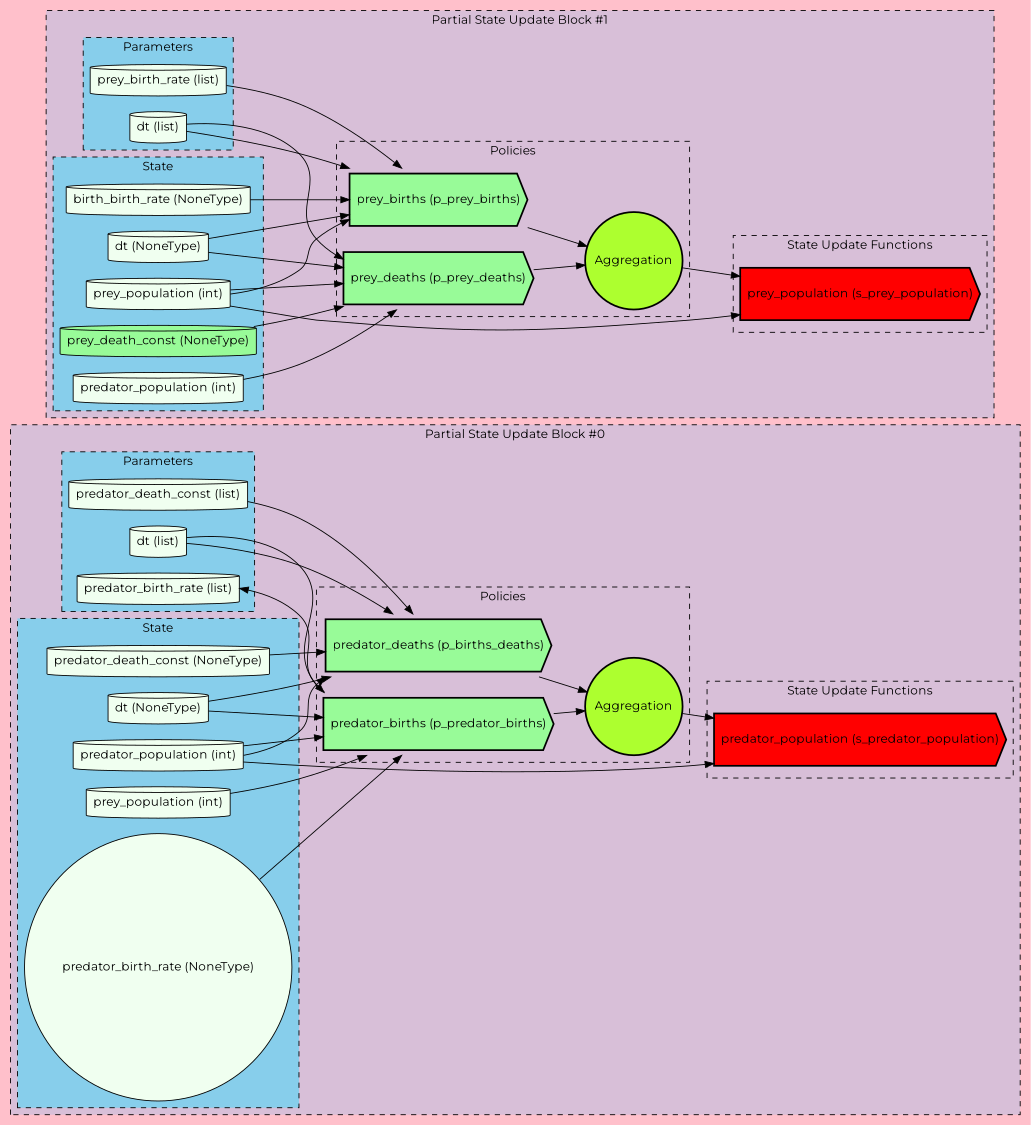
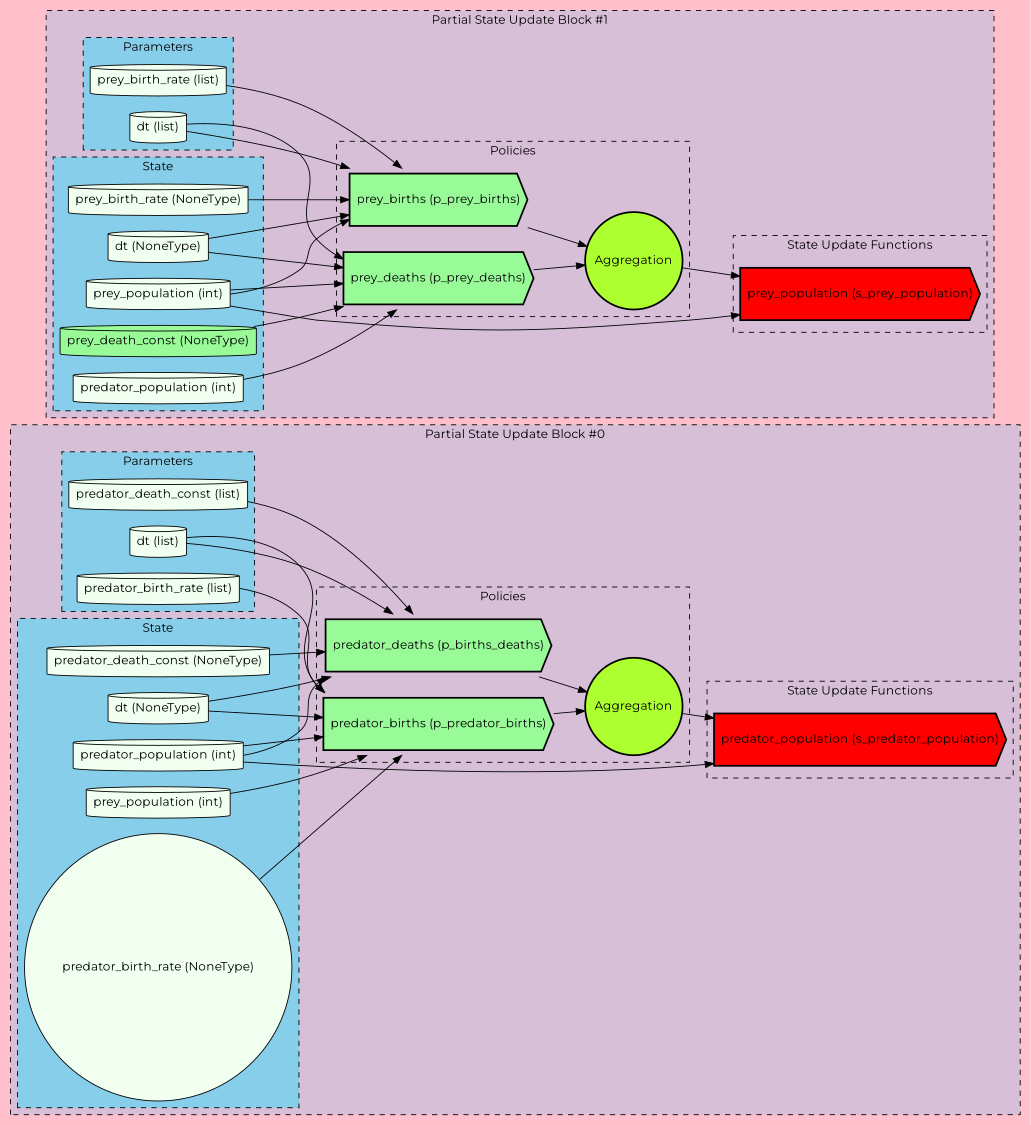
  digraph {
    bgcolor=pink
    fontname=Montserrat
    rankdir=LR
    style=filled
    node [fillcolor=honeydew fontname=Montserrat shape=cylinder style="filled, solid"]
    edge [fontname=Montserrat]
    n1 [label="predator_birth_rate (list)"]
    n2 [label="predator_death_const (list)"]
    n3 [label="dt (list)"]
    n4 [label="predator_population (int)"]
    n5 [label="prey_population (int)"]
    n6 [label="dt (NoneType)"]
    n7 [label="predator_birth_rate (NoneType)" shape=circle]
    n8 [label="predator_death_const (NoneType)"]
    n9 [fillcolor=palegreen height=1 label="predator_births (p_predator_births)" shape=cds style="filled, bold" width=1]
    n10 [fillcolor=greenyellow label=Aggregation shape=circle style="filled,bold" width=1]
    n11 [fillcolor=palegreen height=1 label="predator_deaths (p_births_deaths)" shape=cds style="filled, bold" width=1]
    n12 [fillcolor=red height=1 label="predator_population (s_predator_population)" shape=cds style="filled, bold" width=1]
    n13 [label="prey_birth_rate (list)"]
    n14 [label="dt (list)"]
    n15 [label="predator_population (int)"]
    n16 [label="prey_population (int)"]
-   n17 [label="birth_birth_rate (NoneType)"]
+   n17 [label="prey_birth_rate (NoneType)"]
    n18 [label="dt (NoneType)"]
    n19 [fillcolor=palegreen label="prey_death_const (NoneType)"]
    n20 [fillcolor=palegreen height=1 label="prey_births (p_prey_births)" shape=cds style="filled, bold" width=1]
    n21 [fillcolor=greenyellow label=Aggregation shape=circle style="filled,bold" width=1]
    n22 [fillcolor=palegreen height=1 label="prey_deaths (p_prey_deaths)" shape=cds style="filled, bold" width=1]
    n23 [fillcolor=red height=1 label="prey_population (s_prey_population)" shape=cds style="filled, bold" width=1]
    subgraph cluster_1 {
      fillcolor=thistle
      label="Partial State Update Block #0"
      style="filled, dashed"
      subgraph cluster_2 {
        fillcolor=skyblue
        label=Parameters
        style="filled, dashed"
        n1
        n2
        n3
      }
      subgraph cluster_3 {
        fillcolor=skyblue
        label=State
        style="filled, dashed"
        n4
        n5
        n6
        n7
        n8
      }
      subgraph cluster_4 {
        fillcolor=thistle
        label=Policies
        style="filled, dashed"
        n9
        n10
        n11
      }
      subgraph cluster_5 {
        fillcolor=thistle
        label="State Update Functions"
        style="filled, dashed"
        n12
      }
    }
    subgraph cluster_6 {
      fillcolor=thistle
      label="Partial State Update Block #1"
      style="filled, dashed"
      subgraph cluster_7 {
        fillcolor=skyblue
        label=Parameters
        style="filled, dashed"
        n13
        n14
      }
      subgraph cluster_8 {
        fillcolor=skyblue
        label=State
        style="filled, dashed"
        n15
        n16
        n17
        n18
        n19
      }
      subgraph cluster_9 {
        fillcolor=thistle
        label=Policies
        style="filled, dashed"
        n20
        n21
        n22
      }
      subgraph cluster_10 {
        fillcolor=thistle
        label="State Update Functions"
        style="filled, dashed"
        n23
      }
    }
-   n9 -> n1
+   n1 -> n9
    n2 -> n11
    n3 -> n9
    n3 -> n11
    n4 -> n9
    n4 -> n11
    n4 -> n12
    n5 -> n9
    n6 -> n9
    n6 -> n11
    n7 -> n9
    n8 -> n11
    n9 -> n10
    n10 -> n12
    n11 -> n10
    n13 -> n20
    n14 -> n20
    n14 -> n22
    n15 -> n22
    n16 -> n20
    n16 -> n22
    n16 -> n23
    n17 -> n20
    n18 -> n20
    n18 -> n22
    n19 -> n22
    n20 -> n21
    n21 -> n23
    n22 -> n21
  }
